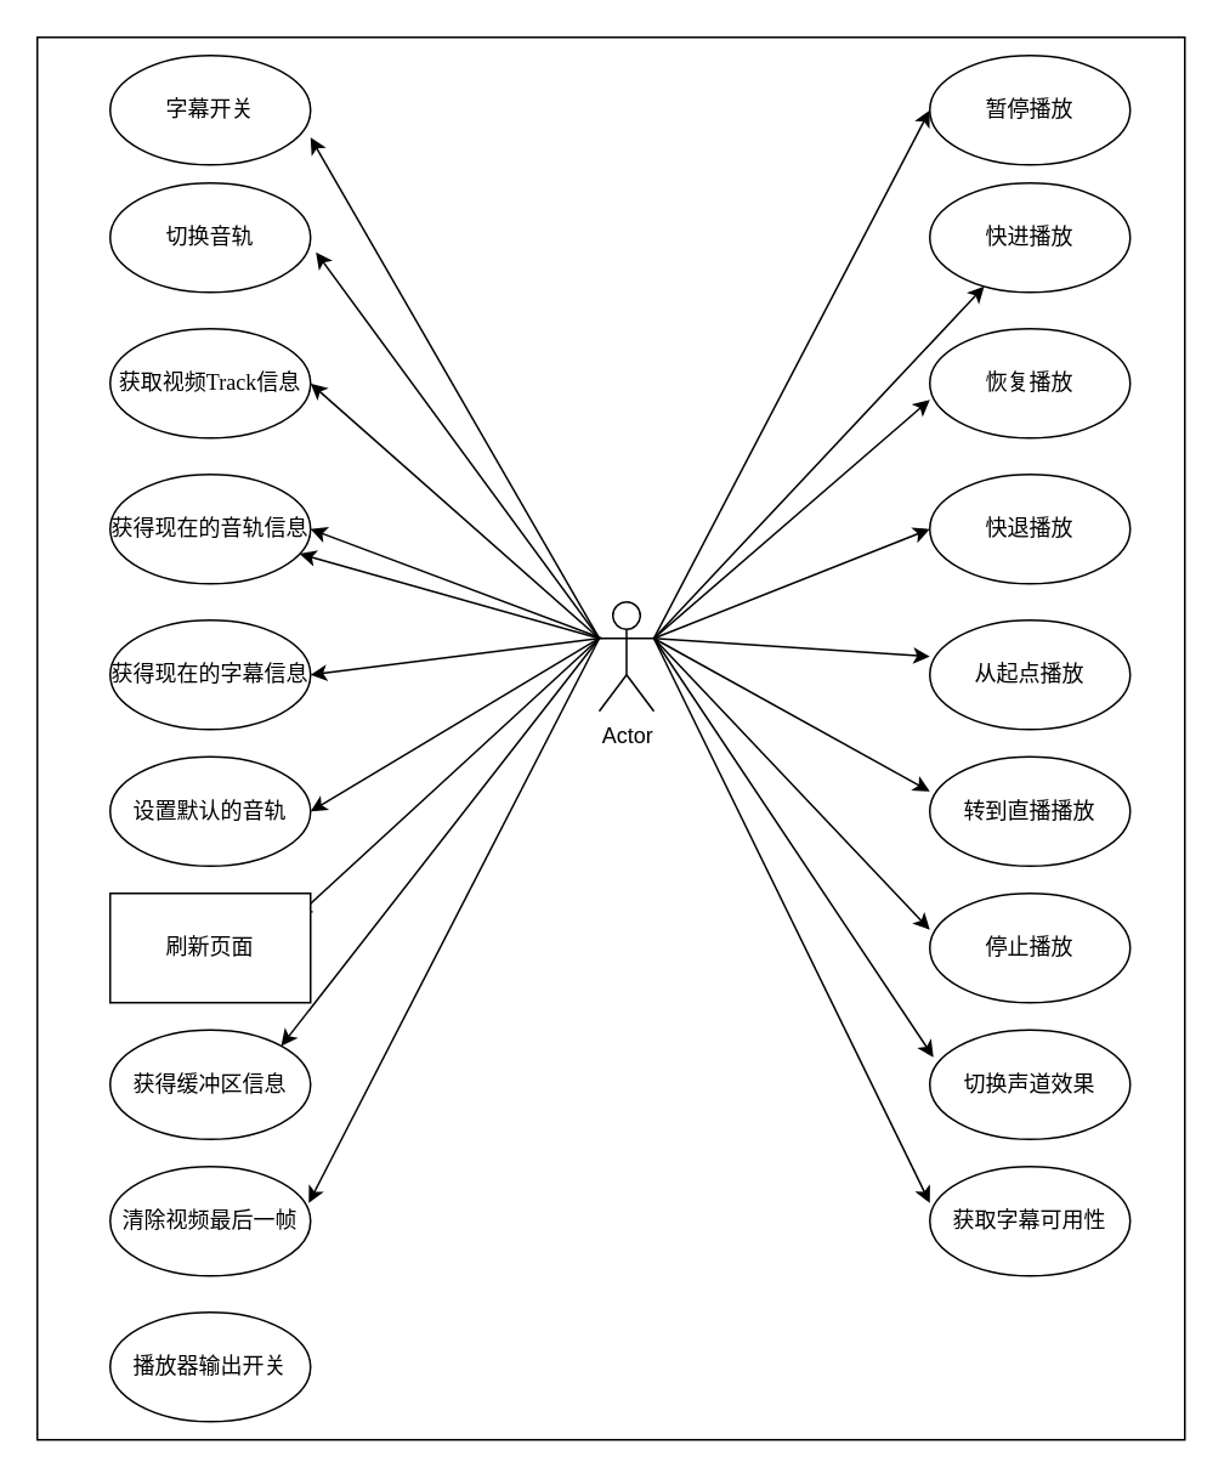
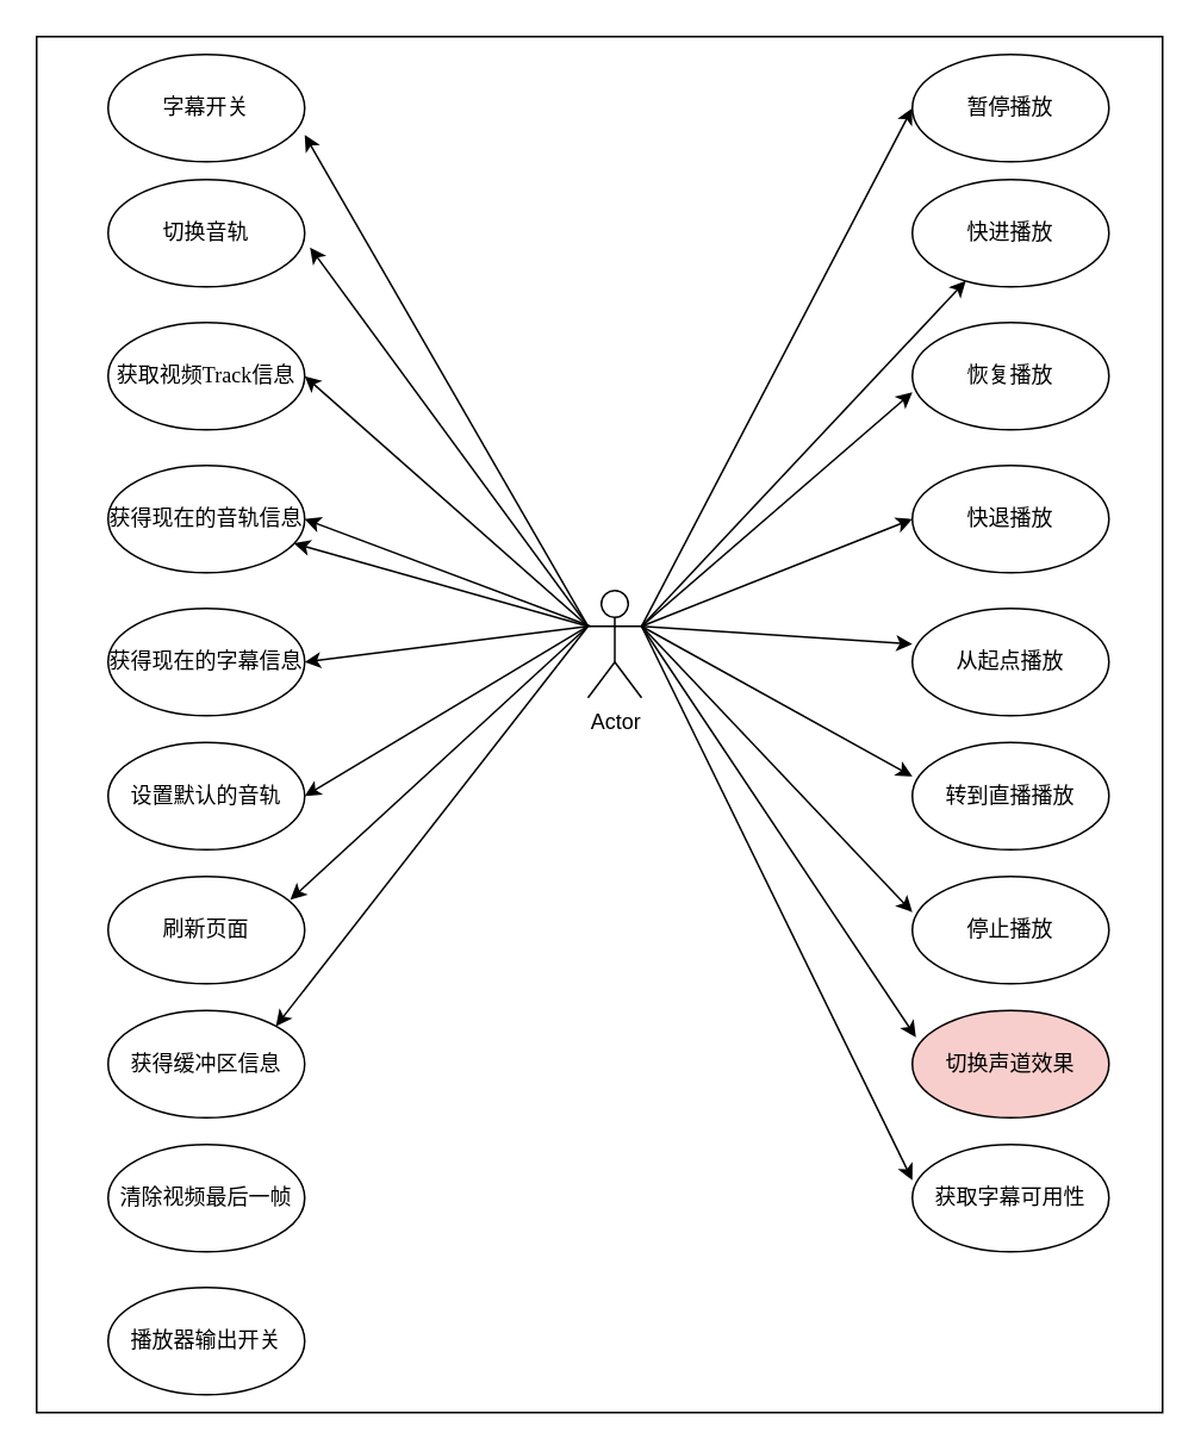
  <mxCell id="0" />
  <mxCell id="1" parent="0" />
  <mxCell id="2" value="" style="rounded=0;whiteSpace=wrap;html=1;" vertex="1" parent="1"><mxGeometry x="20" y="20" width="630" height="770" as="geometry" /></mxCell>
  <mxCell id="3" style="edgeStyle=none;rounded=0;orthogonalLoop=1;jettySize=auto;html=1;exitX=1;exitY=0.333;exitDx=0;exitDy=0;exitPerimeter=0;entryX=0;entryY=0.5;entryDx=0;entryDy=0;movable=0;resizable=0;rotatable=0;deletable=0;editable=0;locked=1;connectable=0;" edge="1" parent="1" source="22" target="23"><mxGeometry relative="1" as="geometry" /></mxCell>
  <mxCell id="4" style="edgeStyle=none;rounded=0;orthogonalLoop=1;jettySize=auto;html=1;exitX=1;exitY=0.333;exitDx=0;exitDy=0;exitPerimeter=0;movable=0;resizable=0;rotatable=0;deletable=0;editable=0;locked=1;connectable=0;" edge="1" parent="1" source="22" target="24"><mxGeometry relative="1" as="geometry" /></mxCell>
  <mxCell id="5" style="edgeStyle=none;rounded=0;orthogonalLoop=1;jettySize=auto;html=1;exitX=1;exitY=0.333;exitDx=0;exitDy=0;exitPerimeter=0;entryX=0;entryY=0.65;entryDx=0;entryDy=0;entryPerimeter=0;movable=0;resizable=0;rotatable=0;deletable=0;editable=0;locked=1;connectable=0;" edge="1" parent="1" source="22" target="25"><mxGeometry relative="1" as="geometry" /></mxCell>
  <mxCell id="6" style="edgeStyle=none;rounded=0;orthogonalLoop=1;jettySize=auto;html=1;exitX=1;exitY=0.333;exitDx=0;exitDy=0;exitPerimeter=0;entryX=0;entryY=0.5;entryDx=0;entryDy=0;movable=0;resizable=0;rotatable=0;deletable=0;editable=0;locked=1;connectable=0;" edge="1" parent="1" source="22" target="26"><mxGeometry relative="1" as="geometry" /></mxCell>
  <mxCell id="7" style="edgeStyle=none;rounded=0;orthogonalLoop=1;jettySize=auto;html=1;exitX=1;exitY=0.333;exitDx=0;exitDy=0;exitPerimeter=0;entryX=0;entryY=0.333;entryDx=0;entryDy=0;entryPerimeter=0;movable=0;resizable=0;rotatable=0;deletable=0;editable=0;locked=1;connectable=0;" edge="1" parent="1" source="22" target="27"><mxGeometry relative="1" as="geometry" /></mxCell>
  <mxCell id="8" style="edgeStyle=none;rounded=0;orthogonalLoop=1;jettySize=auto;html=1;exitX=1;exitY=0.333;exitDx=0;exitDy=0;exitPerimeter=0;entryX=0;entryY=0.317;entryDx=0;entryDy=0;entryPerimeter=0;movable=0;resizable=0;rotatable=0;deletable=0;editable=0;locked=1;connectable=0;" edge="1" parent="1" source="22" target="28"><mxGeometry relative="1" as="geometry" /></mxCell>
  <mxCell id="9" style="edgeStyle=none;rounded=0;orthogonalLoop=1;jettySize=auto;html=1;exitX=1;exitY=0.333;exitDx=0;exitDy=0;exitPerimeter=0;entryX=0;entryY=0.333;entryDx=0;entryDy=0;entryPerimeter=0;movable=0;resizable=0;rotatable=0;deletable=0;editable=0;locked=1;connectable=0;" edge="1" parent="1" source="22" target="29"><mxGeometry relative="1" as="geometry" /></mxCell>
  <mxCell id="10" style="edgeStyle=none;rounded=0;orthogonalLoop=1;jettySize=auto;html=1;exitX=1;exitY=0.333;exitDx=0;exitDy=0;exitPerimeter=0;entryX=0;entryY=0.333;entryDx=0;entryDy=0;entryPerimeter=0;movable=0;resizable=0;rotatable=0;deletable=0;editable=0;locked=1;connectable=0;" edge="1" parent="1" source="22" target="31"><mxGeometry relative="1" as="geometry" /></mxCell>
  <mxCell id="11" style="edgeStyle=none;rounded=0;orthogonalLoop=1;jettySize=auto;html=1;exitX=1;exitY=0.333;exitDx=0;exitDy=0;exitPerimeter=0;entryX=0.018;entryY=0.25;entryDx=0;entryDy=0;entryPerimeter=0;movable=0;resizable=0;rotatable=0;deletable=0;editable=0;locked=1;connectable=0;" edge="1" parent="1" source="22" target="30"><mxGeometry relative="1" as="geometry" /></mxCell>
  <mxCell id="12" style="edgeStyle=none;rounded=0;orthogonalLoop=1;jettySize=auto;html=1;exitX=0;exitY=0.333;exitDx=0;exitDy=0;exitPerimeter=0;entryX=1;entryY=0.75;entryDx=0;entryDy=0;entryPerimeter=0;movable=0;resizable=0;rotatable=0;deletable=0;editable=0;locked=1;connectable=0;" edge="1" parent="1" source="22" target="32"><mxGeometry relative="1" as="geometry" /></mxCell>
  <mxCell id="13" style="edgeStyle=none;rounded=0;orthogonalLoop=1;jettySize=auto;html=1;exitX=0;exitY=0.333;exitDx=0;exitDy=0;exitPerimeter=0;entryX=1.027;entryY=0.633;entryDx=0;entryDy=0;entryPerimeter=0;movable=0;resizable=0;rotatable=0;deletable=0;editable=0;locked=1;connectable=0;" edge="1" parent="1" source="22" target="33"><mxGeometry relative="1" as="geometry" /></mxCell>
  <mxCell id="14" style="edgeStyle=none;rounded=0;orthogonalLoop=1;jettySize=auto;html=1;exitX=0;exitY=0.333;exitDx=0;exitDy=0;exitPerimeter=0;entryX=1;entryY=0.5;entryDx=0;entryDy=0;movable=0;resizable=0;rotatable=0;deletable=0;editable=0;locked=1;connectable=0;" edge="1" parent="1" source="22" target="34"><mxGeometry relative="1" as="geometry" /></mxCell>
  <mxCell id="15" style="edgeStyle=none;rounded=0;orthogonalLoop=1;jettySize=auto;html=1;entryX=1;entryY=0.5;entryDx=0;entryDy=0;movable=0;resizable=0;rotatable=0;deletable=0;editable=0;locked=1;connectable=0;" edge="1" parent="1" target="35"><mxGeometry relative="1" as="geometry"><mxPoint x="330" y="350" as="sourcePoint" /></mxGeometry></mxCell>
  <mxCell id="16" style="edgeStyle=none;rounded=0;orthogonalLoop=1;jettySize=auto;html=1;exitX=0;exitY=0.333;exitDx=0;exitDy=0;exitPerimeter=0;entryX=1;entryY=0.5;entryDx=0;entryDy=0;movable=0;resizable=0;rotatable=0;deletable=0;editable=0;locked=1;connectable=0;" edge="1" parent="1" source="22" target="36"><mxGeometry relative="1" as="geometry" /></mxCell>
  <mxCell id="17" style="edgeStyle=none;rounded=0;orthogonalLoop=1;jettySize=auto;html=1;exitX=0;exitY=0.333;exitDx=0;exitDy=0;exitPerimeter=0;entryX=1;entryY=0.5;entryDx=0;entryDy=0;movable=0;resizable=0;rotatable=0;deletable=0;editable=0;locked=1;connectable=0;" edge="1" parent="1" source="22" target="37"><mxGeometry relative="1" as="geometry" /></mxCell>
  <mxCell id="18" style="edgeStyle=none;rounded=0;orthogonalLoop=1;jettySize=auto;html=1;exitX=0;exitY=0.333;exitDx=0;exitDy=0;exitPerimeter=0;entryX=0.927;entryY=0.217;entryDx=0;entryDy=0;entryPerimeter=0;movable=0;resizable=0;rotatable=0;deletable=0;editable=0;locked=1;connectable=0;" edge="1" parent="1" source="22" target="38"><mxGeometry relative="1" as="geometry" /></mxCell>
  <mxCell id="19" style="edgeStyle=none;rounded=0;orthogonalLoop=1;jettySize=auto;html=1;exitX=0;exitY=0.333;exitDx=0;exitDy=0;exitPerimeter=0;entryX=1;entryY=0;entryDx=0;entryDy=0;movable=0;resizable=0;rotatable=0;deletable=0;editable=0;locked=1;connectable=0;" edge="1" parent="1" source="22" target="39"><mxGeometry relative="1" as="geometry" /></mxCell>
- <mxCell id="20" style="edgeStyle=none;rounded=0;orthogonalLoop=1;jettySize=auto;html=1;exitX=0;exitY=0.333;exitDx=0;exitDy=0;exitPerimeter=0;entryX=0.991;entryY=0.333;entryDx=0;entryDy=0;entryPerimeter=0;movable=0;resizable=0;rotatable=0;deletable=0;editable=0;locked=1;connectable=0;" edge="1" parent="1" source="22" target="41"><mxGeometry relative="1" as="geometry" /></mxCell>
  <mxCell id="21" style="edgeStyle=none;rounded=0;orthogonalLoop=1;jettySize=auto;html=1;exitX=0;exitY=0.333;exitDx=0;exitDy=0;exitPerimeter=0;movable=0;resizable=0;rotatable=0;deletable=0;editable=0;locked=1;connectable=0;" edge="1" parent="1" source="22" target="35"><mxGeometry relative="1" as="geometry" /></mxCell>
  <mxCell id="22" value="Actor" style="shape=umlActor;verticalLabelPosition=bottom;verticalAlign=top;html=1;outlineConnect=0;movable=1;resizable=1;rotatable=1;deletable=1;editable=1;locked=0;connectable=1;" vertex="1" parent="1"><mxGeometry x="328.5" y="330" width="30" height="60" as="geometry" /></mxCell>
  <mxCell id="23" value="暂停播放" style="ellipse;whiteSpace=wrap;html=1;movable=0;resizable=0;rotatable=0;deletable=0;editable=0;locked=1;connectable=0;" vertex="1" parent="1"><mxGeometry x="510" y="30" width="110" height="60" as="geometry" /></mxCell>
  <mxCell id="24" value="快进播放" style="ellipse;whiteSpace=wrap;html=1;movable=0;resizable=0;rotatable=0;deletable=0;editable=0;locked=1;connectable=0;" vertex="1" parent="1"><mxGeometry x="510" y="100" width="110" height="60" as="geometry" /></mxCell>
  <mxCell id="25" value="恢复播放" style="ellipse;whiteSpace=wrap;html=1;movable=0;resizable=0;rotatable=0;deletable=0;editable=0;locked=1;connectable=0;" vertex="1" parent="1"><mxGeometry x="510" y="180" width="110" height="60" as="geometry" /></mxCell>
  <mxCell id="26" value="快退播放" style="ellipse;whiteSpace=wrap;html=1;movable=1;resizable=1;rotatable=1;deletable=1;editable=1;locked=0;connectable=1;" vertex="1" parent="1"><mxGeometry x="510" y="260" width="110" height="60" as="geometry" /></mxCell>
  <mxCell id="27" value="从起点播放" style="ellipse;whiteSpace=wrap;html=1;movable=0;resizable=0;rotatable=0;deletable=0;editable=0;locked=1;connectable=0;" vertex="1" parent="1"><mxGeometry x="510" y="340" width="110" height="60" as="geometry" /></mxCell>
  <mxCell id="28" value="&lt;div&gt;转到直播播放&lt;/div&gt;" style="ellipse;whiteSpace=wrap;html=1;movable=0;resizable=0;rotatable=0;deletable=0;editable=0;locked=1;connectable=0;" vertex="1" parent="1"><mxGeometry x="510" y="415" width="110" height="60" as="geometry" /></mxCell>
  <mxCell id="29" value="停止播放" style="ellipse;whiteSpace=wrap;html=1;movable=0;resizable=0;rotatable=0;deletable=0;editable=0;locked=1;connectable=0;" vertex="1" parent="1"><mxGeometry x="510" y="490" width="110" height="60" as="geometry" /></mxCell>
- <mxCell id="30" value="切换声道效果" style="ellipse;whiteSpace=wrap;html=1;movable=0;resizable=0;rotatable=0;deletable=0;editable=0;locked=1;connectable=0;" vertex="1" parent="1"><mxGeometry x="510" y="565" width="110" height="60" as="geometry" /></mxCell>
+ <mxCell id="30" value="切换声道效果" style="ellipse;whiteSpace=wrap;html=1;movable=0;resizable=0;rotatable=0;deletable=0;editable=0;locked=1;connectable=0;fillColor=#f8cecc;" vertex="1" parent="1"><mxGeometry x="510" y="565" width="110" height="60" as="geometry" /></mxCell>
  <mxCell id="31" value="获取字幕可用性" style="ellipse;whiteSpace=wrap;html=1;movable=1;resizable=1;rotatable=1;deletable=1;editable=1;locked=0;connectable=1;" vertex="1" parent="1"><mxGeometry x="510" y="640" width="110" height="60" as="geometry" /></mxCell>
  <mxCell id="32" value="字幕开关" style="ellipse;whiteSpace=wrap;html=1;movable=0;resizable=0;rotatable=0;deletable=0;editable=0;locked=1;connectable=0;" vertex="1" parent="1"><mxGeometry x="60" y="30" width="110" height="60" as="geometry" /></mxCell>
  <mxCell id="33" value="切换音轨" style="ellipse;whiteSpace=wrap;html=1;movable=0;resizable=0;rotatable=0;deletable=0;editable=0;locked=1;connectable=0;" vertex="1" parent="1"><mxGeometry x="60" y="100" width="110" height="60" as="geometry" /></mxCell>
  <mxCell id="34" value="&lt;p&gt;&lt;font face=&quot;宋体&quot;&gt;获取视频&lt;/font&gt;&lt;font face=&quot;宋体&quot;&gt;Track信息&lt;/font&gt;&lt;/p&gt;" style="ellipse;whiteSpace=wrap;html=1;movable=0;resizable=0;rotatable=0;deletable=0;editable=0;locked=1;connectable=0;" vertex="1" parent="1"><mxGeometry x="60" y="180" width="110" height="60" as="geometry" /></mxCell>
  <mxCell id="35" value="获得现在的音轨信息" style="ellipse;whiteSpace=wrap;html=1;movable=0;resizable=0;rotatable=0;deletable=0;editable=0;locked=1;connectable=0;" vertex="1" parent="1"><mxGeometry x="60" y="260" width="110" height="60" as="geometry" /></mxCell>
  <mxCell id="36" value="获得现在的字幕信息" style="ellipse;whiteSpace=wrap;html=1;movable=0;resizable=0;rotatable=0;deletable=0;editable=0;locked=1;connectable=0;" vertex="1" parent="1"><mxGeometry x="60" y="340" width="110" height="60" as="geometry" /></mxCell>
  <mxCell id="37" value="设置默认的音轨" style="ellipse;whiteSpace=wrap;html=1;movable=0;resizable=0;rotatable=0;deletable=0;editable=0;locked=1;connectable=0;" vertex="1" parent="1"><mxGeometry x="60" y="415" width="110" height="60" as="geometry" /></mxCell>
- <mxCell id="38" value="刷新页面" style="whiteSpace=wrap;html=1;movable=0;resizable=0;rotatable=0;deletable=0;editable=0;locked=1;connectable=0;rounded=0;" vertex="1" parent="1"><mxGeometry x="60" y="490" width="110" height="60" as="geometry" /></mxCell>
+ <mxCell id="38" value="刷新页面" style="ellipse;whiteSpace=wrap;html=1;movable=0;resizable=0;rotatable=0;deletable=0;editable=0;locked=1;connectable=0;" vertex="1" parent="1"><mxGeometry x="60" y="490" width="110" height="60" as="geometry" /></mxCell>
  <mxCell id="39" value="获得缓冲区信息" style="ellipse;whiteSpace=wrap;html=1;movable=0;resizable=0;rotatable=0;deletable=0;editable=0;locked=1;connectable=0;" vertex="1" parent="1"><mxGeometry x="60" y="565" width="110" height="60" as="geometry" /></mxCell>
  <mxCell id="40" value="播放器输出开关" style="ellipse;whiteSpace=wrap;html=1;movable=0;resizable=0;rotatable=0;deletable=0;editable=0;locked=1;connectable=0;" vertex="1" parent="1"><mxGeometry x="60" y="720" width="110" height="60" as="geometry" /></mxCell>
  <mxCell id="41" value="清除视频最后一帧" style="ellipse;whiteSpace=wrap;html=1;movable=0;resizable=0;rotatable=0;deletable=0;editable=0;locked=1;connectable=0;" vertex="1" parent="1"><mxGeometry x="60" y="640" width="110" height="60" as="geometry" /></mxCell>
